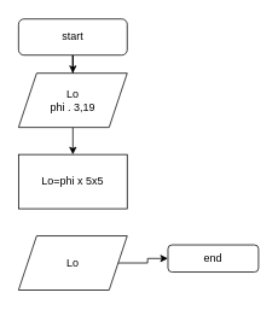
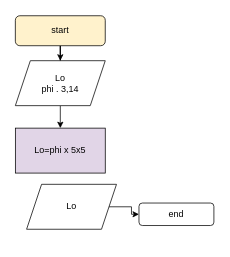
  <mxCell id="0" />
  <mxCell id="1" parent="0" />
  <mxCell id="2" style="edgeStyle=orthogonalEdgeStyle;rounded=0;orthogonalLoop=1;jettySize=auto;html=1;exitX=0.5;exitY=1;exitDx=0;exitDy=0;" edge="1" parent="1" source="3" target="9"><mxGeometry relative="1" as="geometry" /></mxCell>
- <mxCell id="3" value="start" style="rounded=1;whiteSpace=wrap;html=1;strokeColor=#000000;" vertex="1" parent="1"><mxGeometry x="20" y="20" width="120" height="40" as="geometry" /></mxCell>
+ <mxCell id="3" value="start" style="rounded=1;whiteSpace=wrap;html=1;strokeColor=#000000;fillColor=#fff2cc;" vertex="1" parent="1"><mxGeometry x="20" y="20" width="120" height="40" as="geometry" /></mxCell>
  <mxCell id="4" style="edgeStyle=orthogonalEdgeStyle;rounded=0;orthogonalLoop=1;jettySize=auto;html=1;exitX=0.5;exitY=1;exitDx=0;exitDy=0;entryX=0.5;entryY=0;entryDx=0;entryDy=0;" edge="1" parent="1" target="5"><mxGeometry relative="1" as="geometry"><mxPoint x="80" y="140" as="sourcePoint" /></mxGeometry></mxCell>
- <mxCell id="5" value="Lo=phi x 5x5" style="rounded=0;whiteSpace=wrap;html=1;" vertex="1" parent="1"><mxGeometry x="20" y="170" width="120" height="60" as="geometry" /></mxCell>
+ <mxCell id="5" value="Lo=phi x 5x5" style="rounded=0;whiteSpace=wrap;html=1;fillColor=#e1d5e7;" vertex="1" parent="1"><mxGeometry x="20" y="170" width="120" height="60" as="geometry" /></mxCell>
  <mxCell id="6" style="edgeStyle=orthogonalEdgeStyle;rounded=0;orthogonalLoop=1;jettySize=auto;html=1;exitX=1;exitY=0.5;exitDx=0;exitDy=0;entryX=0;entryY=0.5;entryDx=0;entryDy=0;" edge="1" parent="1" source="7" target="8"><mxGeometry relative="1" as="geometry" /></mxCell>
- <mxCell id="7" value="Lo" style="shape=parallelogram;perimeter=parallelogramPerimeter;whiteSpace=wrap;html=1;fixedSize=1;" vertex="1" parent="1"><mxGeometry x="20" y="260" width="120" height="60" as="geometry" /></mxCell>
+ <mxCell id="7" value="Lo" style="shape=parallelogram;perimeter=parallelogramPerimeter;whiteSpace=wrap;html=1;fixedSize=1;" vertex="1" parent="1"><mxGeometry x="35" y="245" width="120" height="60" as="geometry" /></mxCell>
  <mxCell id="8" value="end" style="rounded=1;whiteSpace=wrap;html=1;" vertex="1" parent="1"><mxGeometry x="185" y="270" width="100" height="30" as="geometry" /></mxCell>
- <mxCell id="9" value="&lt;div&gt;Lo&lt;/div&gt;&lt;div&gt;phi . 3,19&lt;br&gt;&lt;/div&gt;" style="shape=parallelogram;perimeter=parallelogramPerimeter;whiteSpace=wrap;html=1;fixedSize=1;" vertex="1" parent="1"><mxGeometry x="20" y="80" width="120" height="60" as="geometry" /></mxCell>
+ <mxCell id="9" value="&lt;div&gt;Lo&lt;/div&gt;&lt;div&gt;phi . 3,14&lt;br&gt;&lt;/div&gt;" style="shape=parallelogram;perimeter=parallelogramPerimeter;whiteSpace=wrap;html=1;fixedSize=1;" vertex="1" parent="1"><mxGeometry x="20" y="80" width="120" height="60" as="geometry" /></mxCell>
